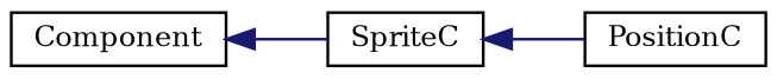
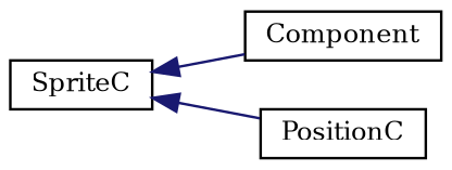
  digraph {
    fontname="DejaVu Serif"
    rankdir=LR
    node [color=black fillcolor=white fontname="DejaVu Serif" fontsize=10 shape=record style=filled]
    edge [color=midnightblue dir=back fontname="DejaVu Serif" fontsize=10 labelfontname=Helvetica labelfontsize=10 style=solid]
    n1 [height=0.2 label=Component width=0.4]
    n2 [height=0.2 label=SpriteC width=0.4]
    n3 [height=0.2 label=PositionC width=0.4]
-   n1 -> n2
+   n2 -> n1
    n2 -> n3
  }
